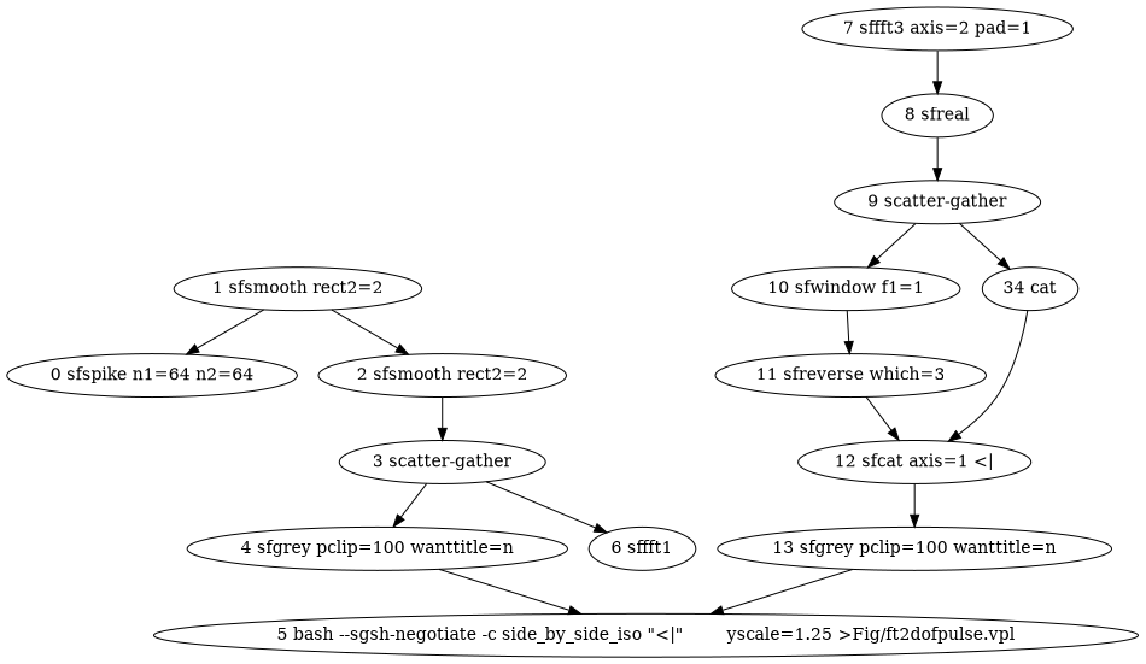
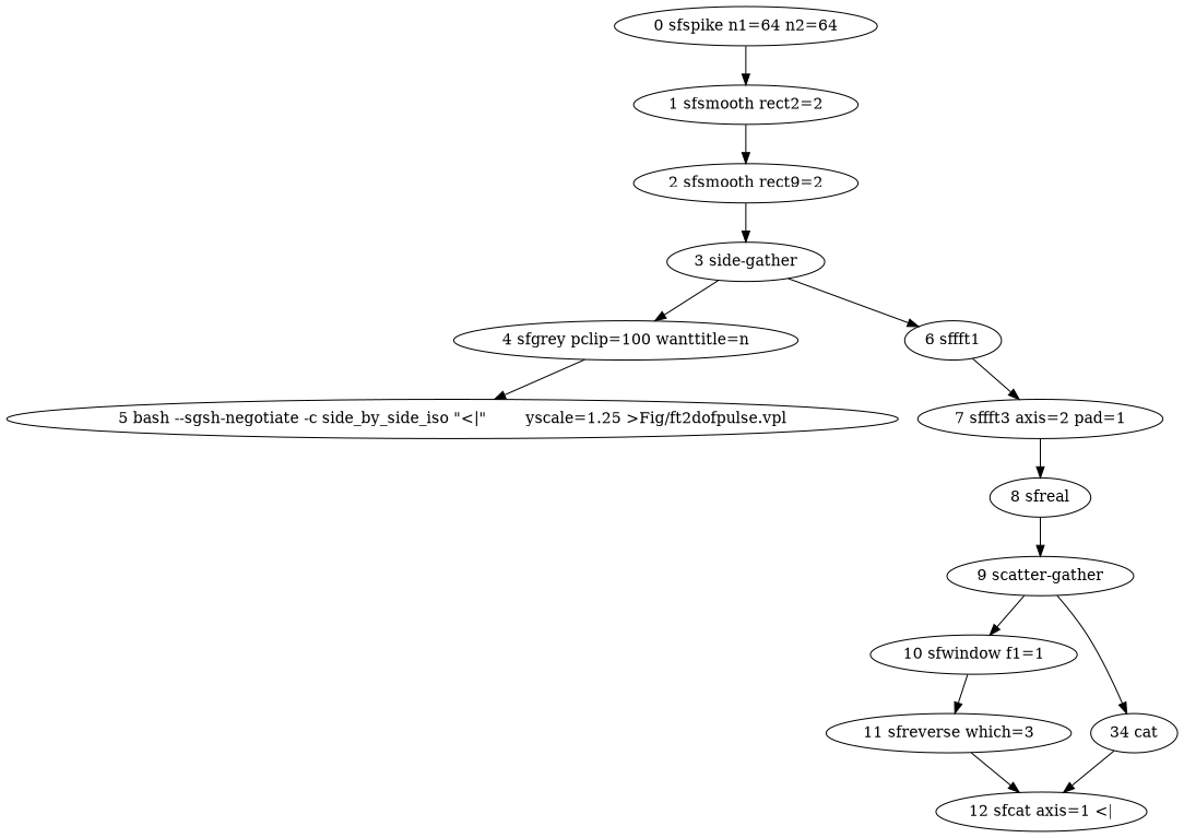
  digraph {
    n1 [label="0 sfspike n1=64 n2=64"]
    n2 [label="1 sfsmooth rect2=2"]
-   n3 [label="2 sfsmooth rect2=2"]
-   n4 [label="3 scatter-gather"]
+   n3 [label="2 sfsmooth rect9=2"]
+   n4 [label="3 side-gather"]
    n5 [label="4 sfgrey pclip=100 wanttitle=n"]
    n6 [label="6 sffft1"]
    n7 [label="5 bash --sgsh-negotiate -c side_by_side_iso \"<|\" 	   yscale=1.25 >Fig/ft2dofpulse.vpl"]
    n8 [label="7 sffft3 axis=2 pad=1"]
    n9 [label="8 sfreal"]
    n10 [label="9 scatter-gather"]
    n11 [label="10 sfwindow f1=1"]
    n12 [label="34 cat"]
    n13 [label="11 sfreverse which=3"]
    n14 [label="12 sfcat axis=1 <|"]
-   n15 [label="13 sfgrey pclip=100 wanttitle=n"]
-   n2 -> n1
+   n1 -> n2
    n2 -> n3
    n3 -> n4
    n4 -> n5
    n4 -> n6
    n5 -> n7
+   n6 -> n8
    n8 -> n9
    n9 -> n10
    n10 -> n11
    n10 -> n12
    n11 -> n13
    n12 -> n14
    n13 -> n14
-   n14 -> n15
-   n15 -> n7
  }
